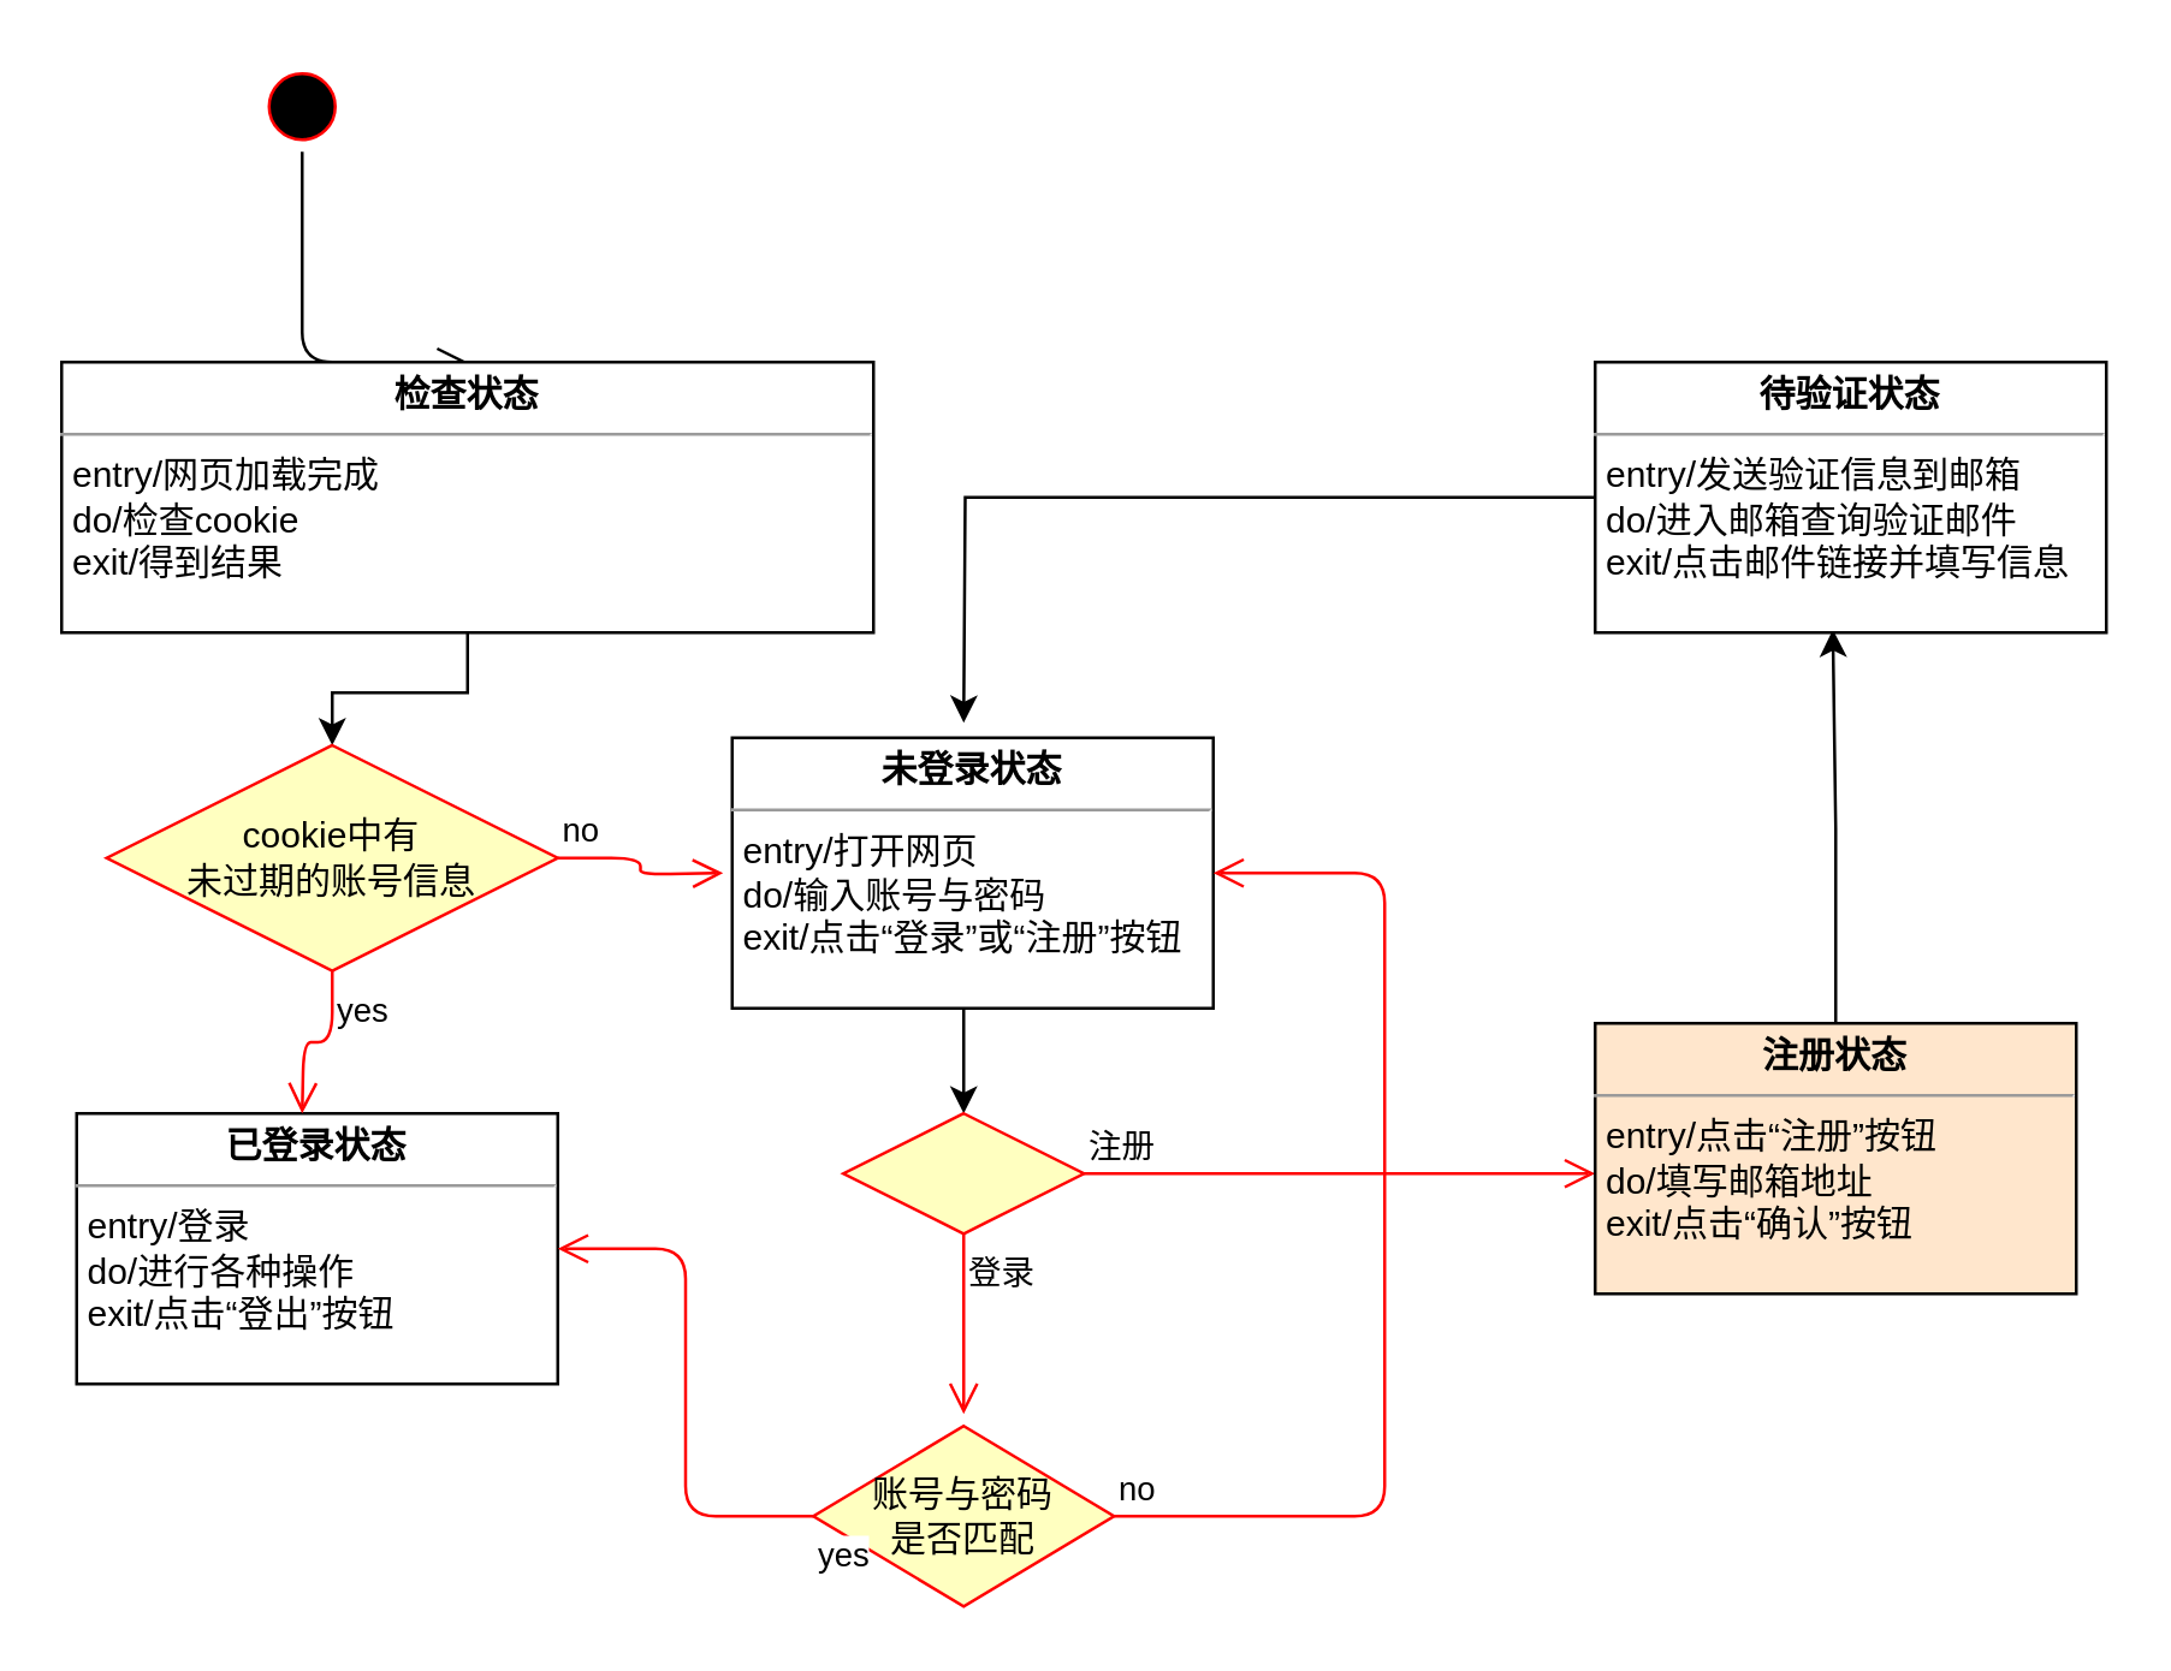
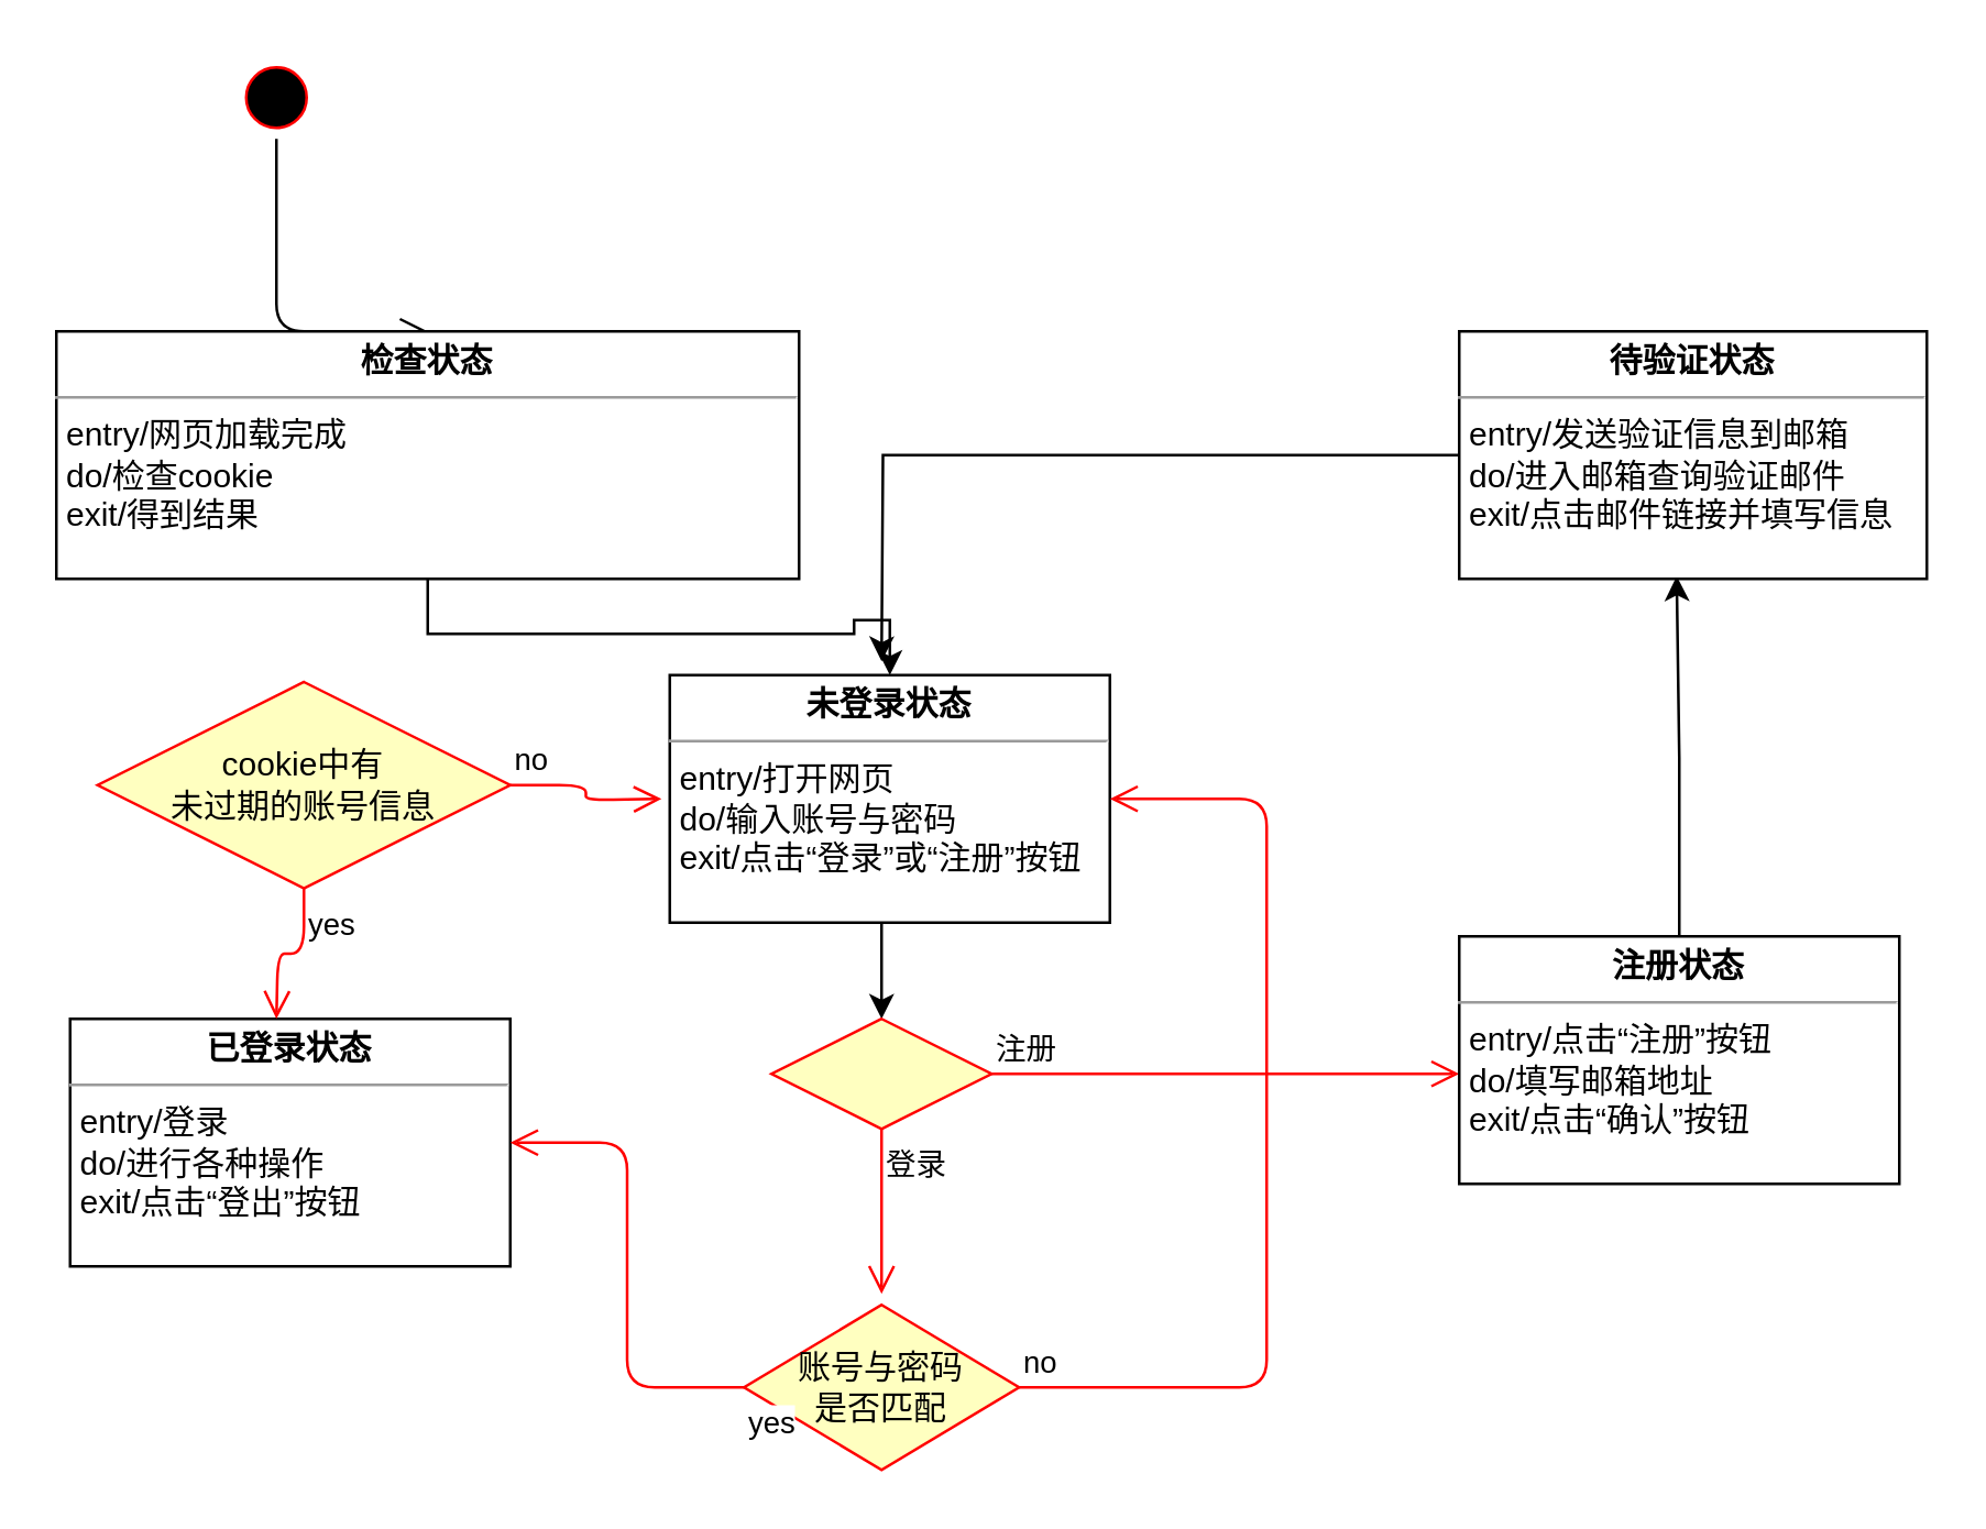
  <mxCell id="0" />
  <mxCell id="1" parent="0" />
  <mxCell id="2" value="" style="ellipse;html=1;shape=startState;fillColor=#000000;strokeColor=#ff0000;" parent="1" vertex="1"><mxGeometry x="85" y="20" width="30" height="30" as="geometry" /></mxCell>
  <mxCell id="3" value="" style="edgeStyle=orthogonalEdgeStyle;html=1;verticalAlign=bottom;endArrow=open;endSize=8;strokeColor=#000000;entryX=0.5;entryY=0;entryDx=0;entryDy=0;" parent="1" source="2" target="7" edge="1"><mxGeometry relative="1" as="geometry"><mxPoint x="105" y="110" as="targetPoint" /><Array as="points"><mxPoint x="100" y="70" /><mxPoint x="100" y="70" /></Array></mxGeometry></mxCell>
  <mxCell id="4" style="edgeStyle=orthogonalEdgeStyle;rounded=0;orthogonalLoop=1;jettySize=auto;html=1;exitX=0.5;exitY=1;exitDx=0;exitDy=0;entryX=0.5;entryY=0;entryDx=0;entryDy=0;strokeColor=#000000;" parent="1" source="5" target="12" edge="1"><mxGeometry relative="1" as="geometry" /></mxCell>
  <mxCell id="5" value="&lt;p style=&quot;margin: 0px ; margin-top: 4px ; text-align: center&quot;&gt;&lt;b&gt;未登录状态&lt;/b&gt;&lt;/p&gt;&lt;hr size=&quot;1&quot;&gt;&lt;p style=&quot;margin: 0px ; margin-left: 4px&quot;&gt;entry/打开网页&lt;/p&gt;&lt;p style=&quot;margin: 0px ; margin-left: 4px&quot;&gt;do/输入账号与密码&lt;/p&gt;&lt;p style=&quot;margin: 0px ; margin-left: 4px&quot;&gt;exit/点击“登录”或“注册”按钮&lt;/p&gt;" style="verticalAlign=top;align=left;overflow=fill;fontSize=12;fontFamily=Helvetica;html=1;" parent="1" vertex="1"><mxGeometry x="243" y="245" width="160" height="90" as="geometry" /></mxCell>
- <mxCell id="6" style="edgeStyle=orthogonalEdgeStyle;rounded=0;orthogonalLoop=1;jettySize=auto;html=1;exitX=0.5;exitY=1;exitDx=0;exitDy=0;entryX=0.5;entryY=0;entryDx=0;entryDy=0;strokeColor=#000000;" parent="1" source="7" target="9" edge="1"><mxGeometry relative="1" as="geometry" /></mxCell>
+ <mxCell id="6" style="edgeStyle=orthogonalEdgeStyle;rounded=0;orthogonalLoop=1;jettySize=auto;html=1;exitX=0.5;exitY=1;exitDx=0;exitDy=0;strokeColor=#000000;" parent="1" source="7" target="5" edge="1"><mxGeometry relative="1" as="geometry" /></mxCell>
  <mxCell id="7" value="&lt;p style=&quot;margin: 0px ; margin-top: 4px ; text-align: center&quot;&gt;&lt;b&gt;检查状态&lt;/b&gt;&lt;/p&gt;&lt;hr size=&quot;1&quot;&gt;&lt;p style=&quot;margin: 0px ; margin-left: 4px&quot;&gt;entry/网页加载完成&lt;/p&gt;&lt;p style=&quot;margin: 0px ; margin-left: 4px&quot;&gt;do/检查cookie&lt;/p&gt;&lt;p style=&quot;margin: 0px ; margin-left: 4px&quot;&gt;exit/得到结果&lt;/p&gt;" style="verticalAlign=top;align=left;overflow=fill;fontSize=12;fontFamily=Helvetica;html=1;" parent="1" vertex="1"><mxGeometry x="20" y="120" width="270" height="90" as="geometry" /></mxCell>
  <mxCell id="8" value="&lt;p style=&quot;margin: 0px ; margin-top: 4px ; text-align: center&quot;&gt;&lt;b&gt;已登录状态&lt;/b&gt;&lt;/p&gt;&lt;hr size=&quot;1&quot;&gt;&lt;p style=&quot;margin: 0px ; margin-left: 4px&quot;&gt;entry/登录&lt;/p&gt;&lt;p style=&quot;margin: 0px ; margin-left: 4px&quot;&gt;do/进行各种操作&lt;/p&gt;&lt;p style=&quot;margin: 0px ; margin-left: 4px&quot;&gt;exit/点击“登出”按钮&lt;/p&gt;" style="verticalAlign=top;align=left;overflow=fill;fontSize=12;fontFamily=Helvetica;html=1;" parent="1" vertex="1"><mxGeometry x="25" y="370" width="160" height="90" as="geometry" /></mxCell>
  <mxCell id="9" value="cookie中有&lt;br&gt;未过期的账号信息" style="rhombus;whiteSpace=wrap;html=1;fillColor=#ffffc0;strokeColor=#ff0000;" parent="1" vertex="1"><mxGeometry x="35" y="247.5" width="150" height="75" as="geometry" /></mxCell>
  <mxCell id="10" value="no" style="edgeStyle=orthogonalEdgeStyle;html=1;align=left;verticalAlign=bottom;endArrow=open;endSize=8;strokeColor=#ff0000;" parent="1" source="9" edge="1"><mxGeometry x="-1" relative="1" as="geometry"><mxPoint x="240" y="290" as="targetPoint" /></mxGeometry></mxCell>
  <mxCell id="11" value="yes" style="edgeStyle=orthogonalEdgeStyle;html=1;align=left;verticalAlign=top;endArrow=open;endSize=8;strokeColor=#ff0000;" parent="1" source="9" edge="1"><mxGeometry x="-1" relative="1" as="geometry"><mxPoint x="100" y="370" as="targetPoint" /></mxGeometry></mxCell>
  <mxCell id="12" value="" style="rhombus;whiteSpace=wrap;html=1;fillColor=#ffffc0;strokeColor=#ff0000;" parent="1" vertex="1"><mxGeometry x="280" y="370" width="80" height="40" as="geometry" /></mxCell>
  <mxCell id="13" value="注册" style="edgeStyle=orthogonalEdgeStyle;html=1;align=left;verticalAlign=bottom;endArrow=open;endSize=8;strokeColor=#ff0000;" parent="1" source="12" edge="1"><mxGeometry x="-1" relative="1" as="geometry"><mxPoint x="530" y="390" as="targetPoint" /></mxGeometry></mxCell>
  <mxCell id="14" value="登录" style="edgeStyle=orthogonalEdgeStyle;html=1;align=left;verticalAlign=top;endArrow=open;endSize=8;strokeColor=#ff0000;" parent="1" source="12" edge="1"><mxGeometry x="-1" relative="1" as="geometry"><mxPoint x="320" y="470" as="targetPoint" /></mxGeometry></mxCell>
  <mxCell id="15" value="账号与密码&lt;br&gt;是否匹配" style="rhombus;whiteSpace=wrap;html=1;fillColor=#ffffc0;strokeColor=#ff0000;" parent="1" vertex="1"><mxGeometry x="270" y="474" width="100" height="60" as="geometry" /></mxCell>
  <mxCell id="16" value="no" style="edgeStyle=orthogonalEdgeStyle;html=1;align=left;verticalAlign=bottom;endArrow=open;endSize=8;strokeColor=#ff0000;entryX=1;entryY=0.5;entryDx=0;entryDy=0;" parent="1" source="15" target="5" edge="1"><mxGeometry x="-1" relative="1" as="geometry"><mxPoint x="470" y="504" as="targetPoint" /><Array as="points"><mxPoint x="460" y="504" /><mxPoint x="460" y="290" /></Array></mxGeometry></mxCell>
  <mxCell id="17" value="yes" style="edgeStyle=orthogonalEdgeStyle;html=1;align=left;verticalAlign=top;endArrow=open;endSize=8;strokeColor=#ff0000;entryX=1;entryY=0.5;entryDx=0;entryDy=0;" parent="1" source="15" target="8" edge="1"><mxGeometry x="-1" relative="1" as="geometry"><mxPoint x="320" y="570" as="targetPoint" /></mxGeometry></mxCell>
  <mxCell id="18" style="edgeStyle=orthogonalEdgeStyle;rounded=0;orthogonalLoop=1;jettySize=auto;html=1;exitX=0.5;exitY=0;exitDx=0;exitDy=0;entryX=0.465;entryY=0.989;entryDx=0;entryDy=0;entryPerimeter=0;strokeColor=#000000;" parent="1" source="19" target="21" edge="1"><mxGeometry relative="1" as="geometry" /></mxCell>
- <mxCell id="19" value="&lt;p style=&quot;margin: 0px ; margin-top: 4px ; text-align: center&quot;&gt;&lt;b&gt;注册状态&lt;/b&gt;&lt;/p&gt;&lt;hr size=&quot;1&quot;&gt;&lt;p style=&quot;margin: 0px ; margin-left: 4px&quot;&gt;entry/点击“注册”按钮&lt;/p&gt;&lt;p style=&quot;margin: 0px ; margin-left: 4px&quot;&gt;do/填写邮箱地址&lt;/p&gt;&lt;p style=&quot;margin: 0px ; margin-left: 4px&quot;&gt;exit/点击“确认”按钮&lt;/p&gt;" style="verticalAlign=top;align=left;overflow=fill;fontSize=12;fontFamily=Helvetica;html=1;fillColor=#ffe6cc;" parent="1" vertex="1"><mxGeometry x="530" y="340" width="160" height="90" as="geometry" /></mxCell>
+ <mxCell id="19" value="&lt;p style=&quot;margin: 0px ; margin-top: 4px ; text-align: center&quot;&gt;&lt;b&gt;注册状态&lt;/b&gt;&lt;/p&gt;&lt;hr size=&quot;1&quot;&gt;&lt;p style=&quot;margin: 0px ; margin-left: 4px&quot;&gt;entry/点击“注册”按钮&lt;/p&gt;&lt;p style=&quot;margin: 0px ; margin-left: 4px&quot;&gt;do/填写邮箱地址&lt;/p&gt;&lt;p style=&quot;margin: 0px ; margin-left: 4px&quot;&gt;exit/点击“确认”按钮&lt;/p&gt;" style="verticalAlign=top;align=left;overflow=fill;fontSize=12;fontFamily=Helvetica;html=1;" parent="1" vertex="1"><mxGeometry x="530" y="340" width="160" height="90" as="geometry" /></mxCell>
  <mxCell id="20" style="edgeStyle=orthogonalEdgeStyle;rounded=0;orthogonalLoop=1;jettySize=auto;html=1;exitX=0;exitY=0.5;exitDx=0;exitDy=0;strokeColor=#000000;" parent="1" source="21" edge="1"><mxGeometry relative="1" as="geometry"><mxPoint x="320" y="240" as="targetPoint" /></mxGeometry></mxCell>
  <mxCell id="21" value="&lt;p style=&quot;margin: 0px ; margin-top: 4px ; text-align: center&quot;&gt;&lt;b&gt;待验证状态&lt;/b&gt;&lt;/p&gt;&lt;hr size=&quot;1&quot;&gt;&lt;p style=&quot;margin: 0px ; margin-left: 4px&quot;&gt;entry/发送验证信息到邮箱&lt;/p&gt;&lt;p style=&quot;margin: 0px ; margin-left: 4px&quot;&gt;do/进入邮箱查询验证邮件&lt;/p&gt;&lt;p style=&quot;margin: 0px ; margin-left: 4px&quot;&gt;exit/点击邮件链接并填写信息&lt;/p&gt;" style="verticalAlign=top;align=left;overflow=fill;fontSize=12;fontFamily=Helvetica;html=1;" parent="1" vertex="1"><mxGeometry x="530" y="120" width="170" height="90" as="geometry" /></mxCell>
